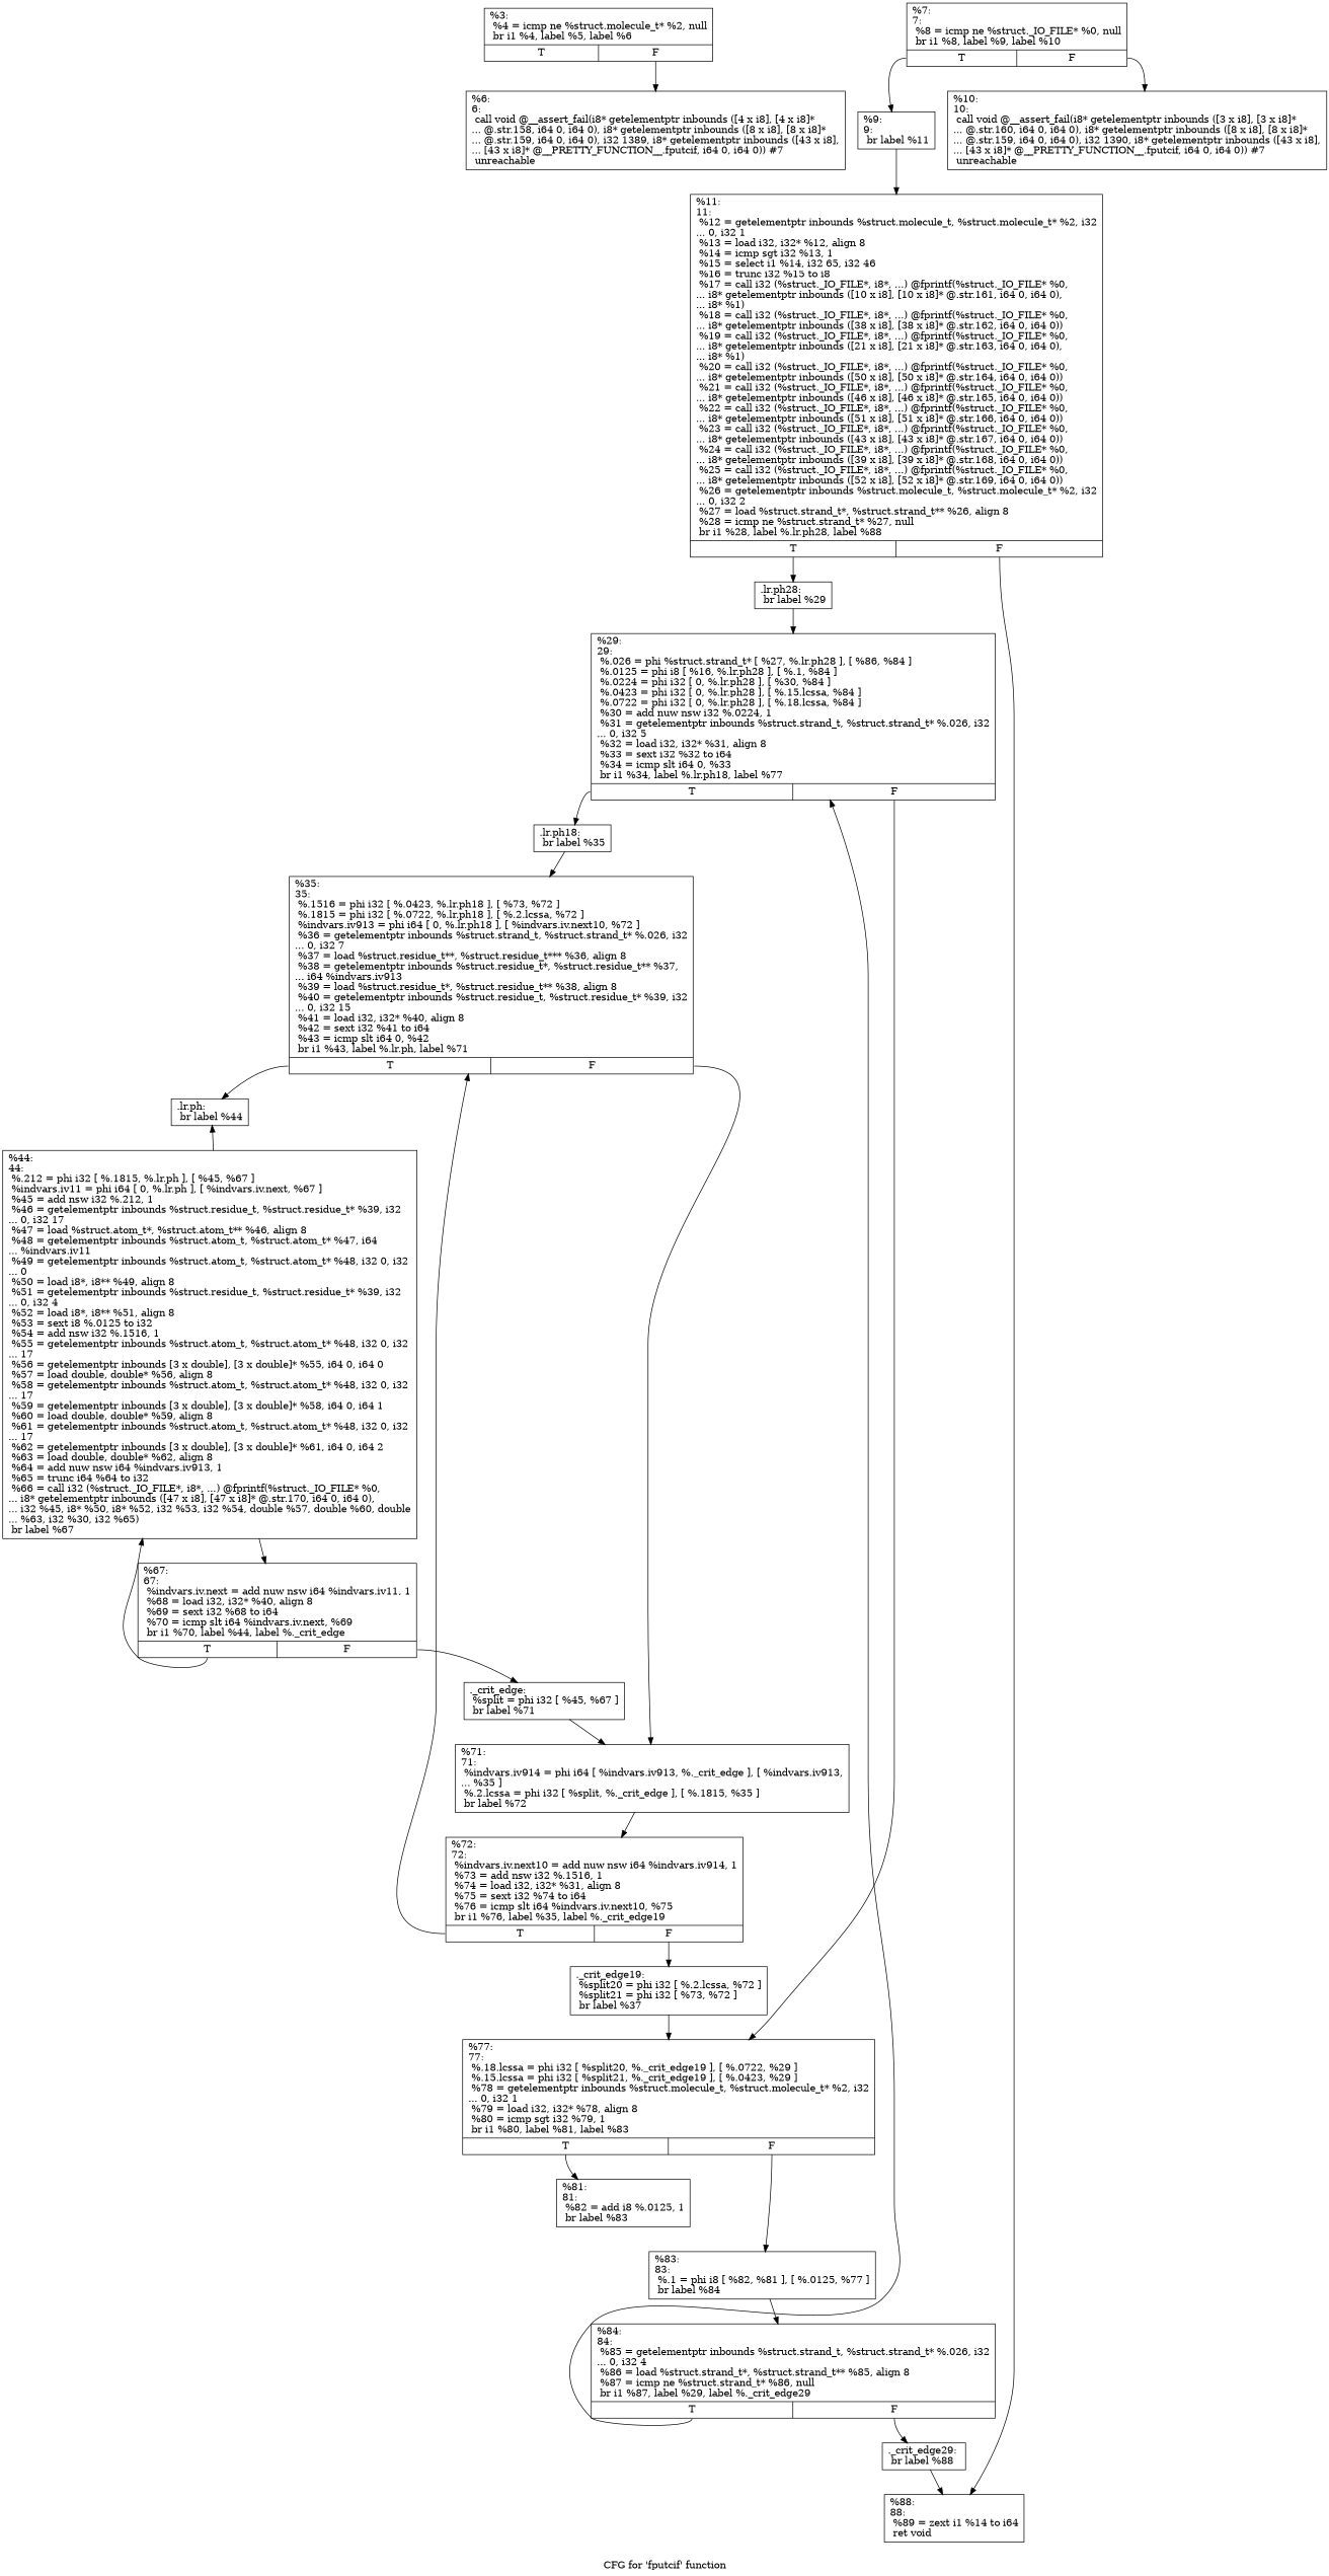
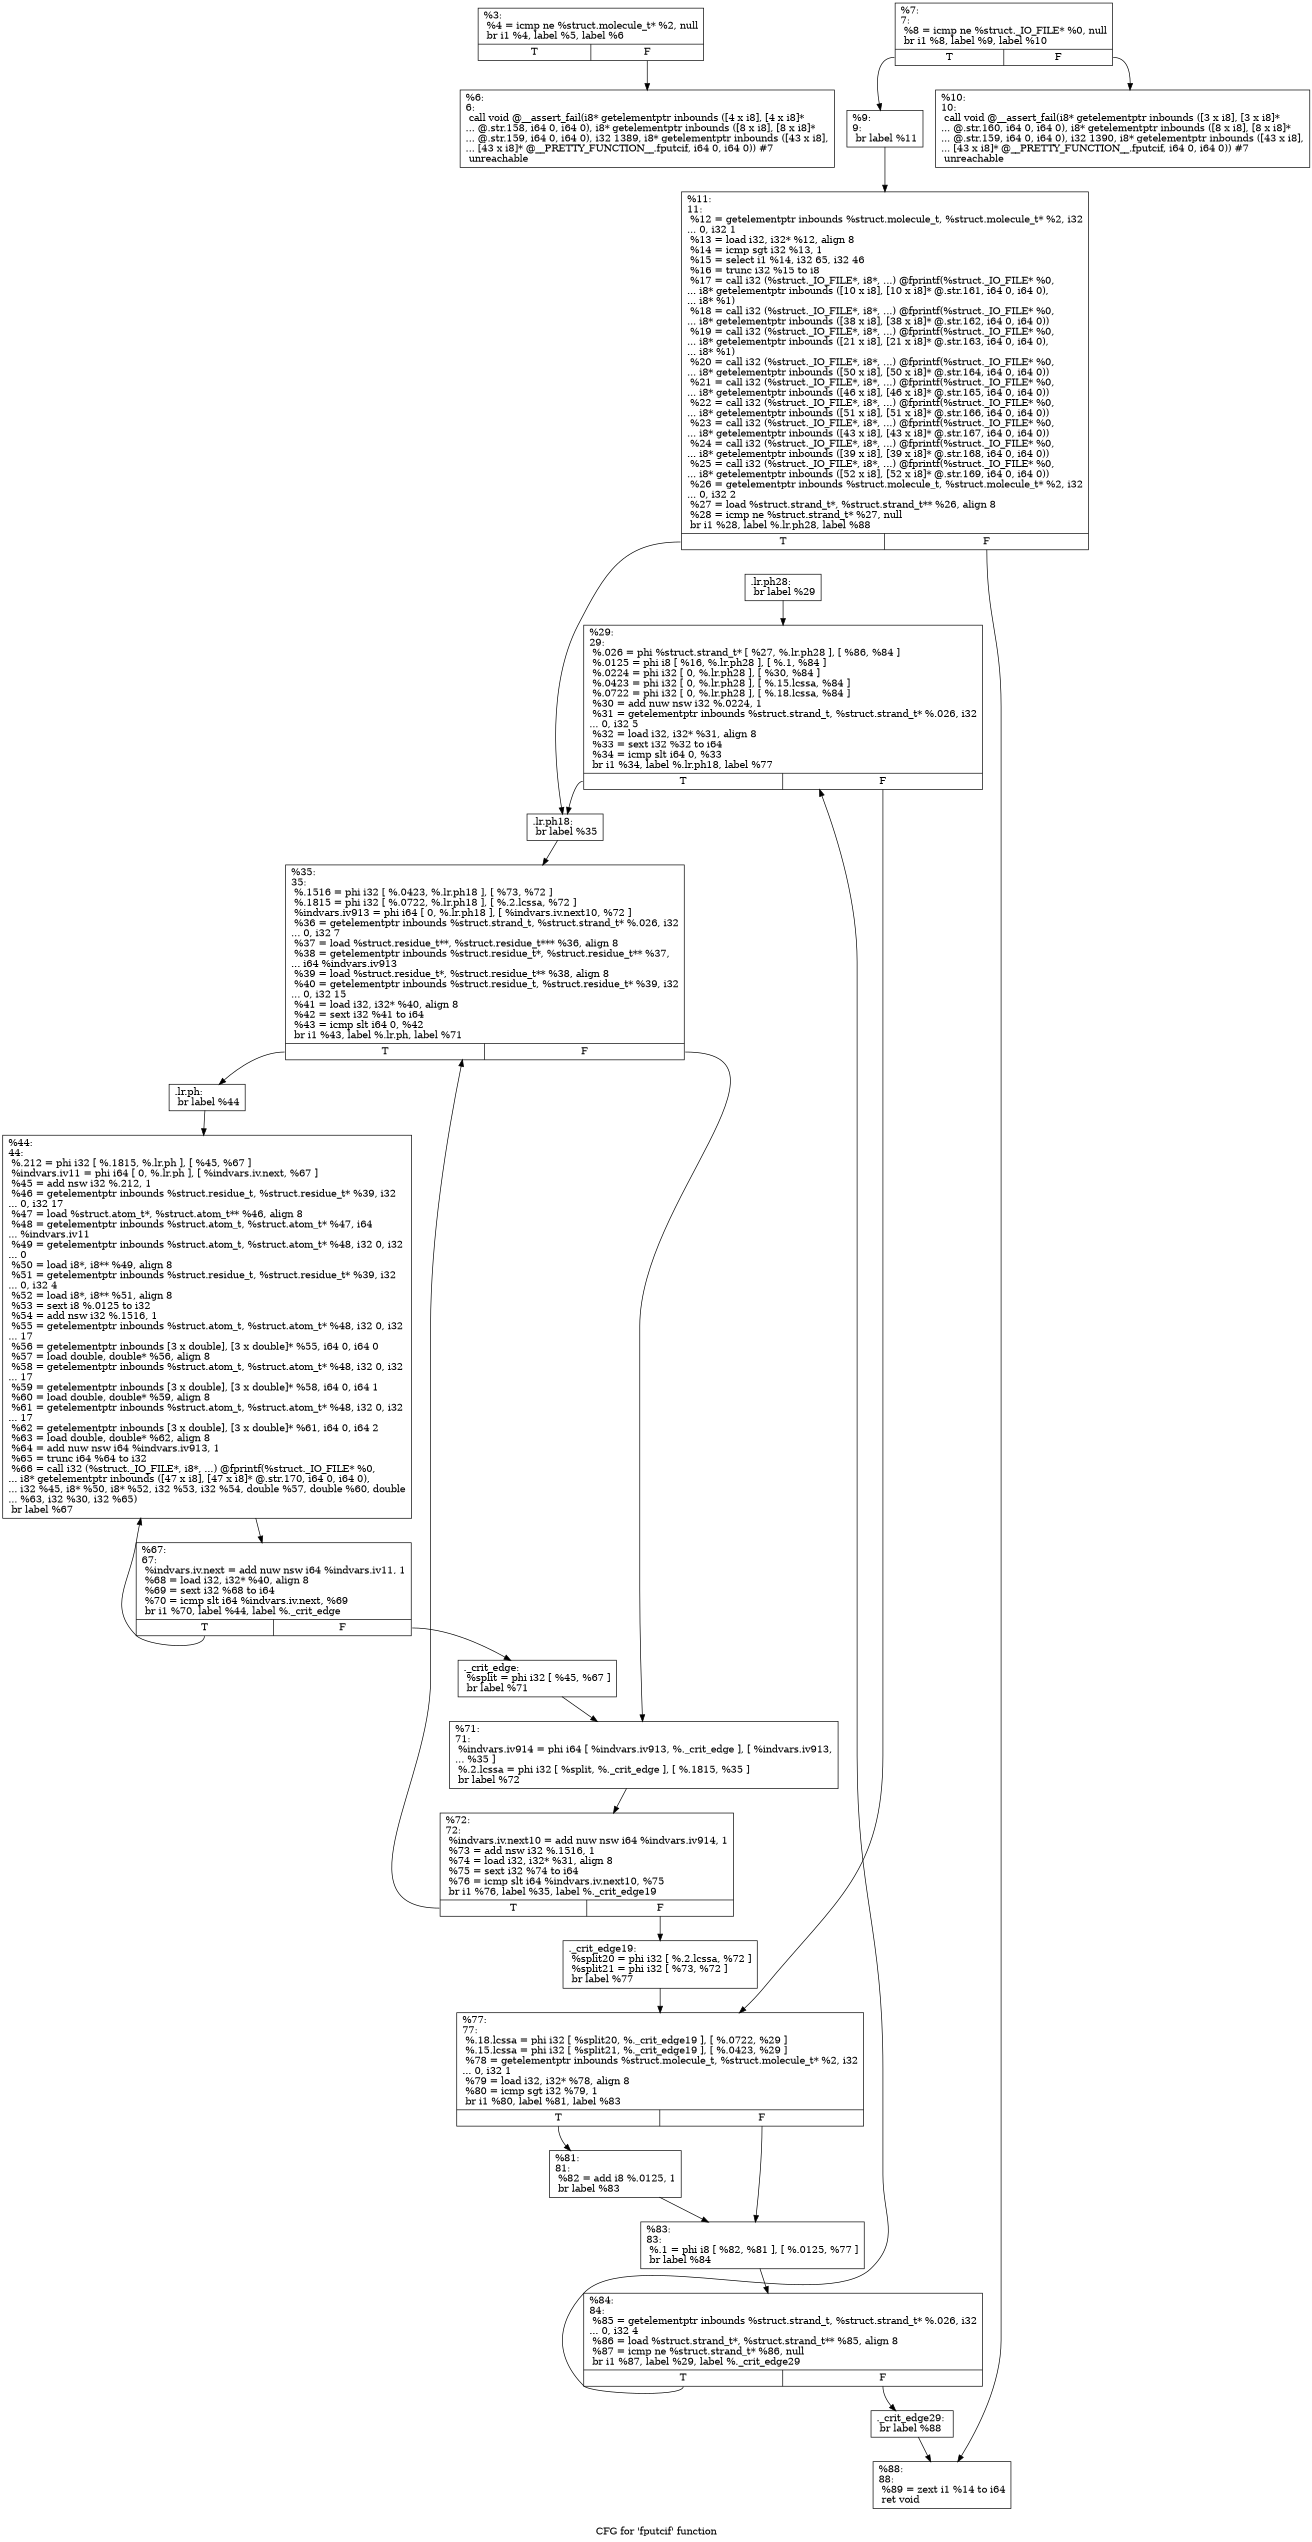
  digraph {
    label="CFG for 'fputcif' function"
    node [shape=record]
    n1 [label="{%3:\l  %4 = icmp ne %struct.molecule_t* %2, null\l  br i1 %4, label %5, label %6\l|{<s0>T|<s1>F}}"]
    n2 [label="{%6:\l6:                                                \l  call void @__assert_fail(i8* getelementptr inbounds ([4 x i8], [4 x i8]*\l... @.str.158, i64 0, i64 0), i8* getelementptr inbounds ([8 x i8], [8 x i8]*\l... @.str.159, i64 0, i64 0), i32 1389, i8* getelementptr inbounds ([43 x i8],\l... [43 x i8]* @__PRETTY_FUNCTION__.fputcif, i64 0, i64 0)) #7\l  unreachable\l}"]
    n3 [label="{%7:\l7:                                                \l  %8 = icmp ne %struct._IO_FILE* %0, null\l  br i1 %8, label %9, label %10\l|{<s0>T|<s1>F}}"]
    n4 [label="{%9:\l9:                                                \l  br label %11\l}"]
    n5 [label="{%10:\l10:                                               \l  call void @__assert_fail(i8* getelementptr inbounds ([3 x i8], [3 x i8]*\l... @.str.160, i64 0, i64 0), i8* getelementptr inbounds ([8 x i8], [8 x i8]*\l... @.str.159, i64 0, i64 0), i32 1390, i8* getelementptr inbounds ([43 x i8],\l... [43 x i8]* @__PRETTY_FUNCTION__.fputcif, i64 0, i64 0)) #7\l  unreachable\l}"]
    n6 [label="{%11:\l11:                                               \l  %12 = getelementptr inbounds %struct.molecule_t, %struct.molecule_t* %2, i32\l... 0, i32 1\l  %13 = load i32, i32* %12, align 8\l  %14 = icmp sgt i32 %13, 1\l  %15 = select i1 %14, i32 65, i32 46\l  %16 = trunc i32 %15 to i8\l  %17 = call i32 (%struct._IO_FILE*, i8*, ...) @fprintf(%struct._IO_FILE* %0,\l... i8* getelementptr inbounds ([10 x i8], [10 x i8]* @.str.161, i64 0, i64 0),\l... i8* %1)\l  %18 = call i32 (%struct._IO_FILE*, i8*, ...) @fprintf(%struct._IO_FILE* %0,\l... i8* getelementptr inbounds ([38 x i8], [38 x i8]* @.str.162, i64 0, i64 0))\l  %19 = call i32 (%struct._IO_FILE*, i8*, ...) @fprintf(%struct._IO_FILE* %0,\l... i8* getelementptr inbounds ([21 x i8], [21 x i8]* @.str.163, i64 0, i64 0),\l... i8* %1)\l  %20 = call i32 (%struct._IO_FILE*, i8*, ...) @fprintf(%struct._IO_FILE* %0,\l... i8* getelementptr inbounds ([50 x i8], [50 x i8]* @.str.164, i64 0, i64 0))\l  %21 = call i32 (%struct._IO_FILE*, i8*, ...) @fprintf(%struct._IO_FILE* %0,\l... i8* getelementptr inbounds ([46 x i8], [46 x i8]* @.str.165, i64 0, i64 0))\l  %22 = call i32 (%struct._IO_FILE*, i8*, ...) @fprintf(%struct._IO_FILE* %0,\l... i8* getelementptr inbounds ([51 x i8], [51 x i8]* @.str.166, i64 0, i64 0))\l  %23 = call i32 (%struct._IO_FILE*, i8*, ...) @fprintf(%struct._IO_FILE* %0,\l... i8* getelementptr inbounds ([43 x i8], [43 x i8]* @.str.167, i64 0, i64 0))\l  %24 = call i32 (%struct._IO_FILE*, i8*, ...) @fprintf(%struct._IO_FILE* %0,\l... i8* getelementptr inbounds ([39 x i8], [39 x i8]* @.str.168, i64 0, i64 0))\l  %25 = call i32 (%struct._IO_FILE*, i8*, ...) @fprintf(%struct._IO_FILE* %0,\l... i8* getelementptr inbounds ([52 x i8], [52 x i8]* @.str.169, i64 0, i64 0))\l  %26 = getelementptr inbounds %struct.molecule_t, %struct.molecule_t* %2, i32\l... 0, i32 2\l  %27 = load %struct.strand_t*, %struct.strand_t** %26, align 8\l  %28 = icmp ne %struct.strand_t* %27, null\l  br i1 %28, label %.lr.ph28, label %88\l|{<s0>T|<s1>F}}"]
    n7 [label="{.lr.ph28:                                         \l  br label %29\l}"]
    n8 [label="{%88:\l88:                                               \l  %89 = zext i1 %14 to i64\l  ret void\l}"]
    n9 [label="{%29:\l29:                                               \l  %.026 = phi %struct.strand_t* [ %27, %.lr.ph28 ], [ %86, %84 ]\l  %.0125 = phi i8 [ %16, %.lr.ph28 ], [ %.1, %84 ]\l  %.0224 = phi i32 [ 0, %.lr.ph28 ], [ %30, %84 ]\l  %.0423 = phi i32 [ 0, %.lr.ph28 ], [ %.15.lcssa, %84 ]\l  %.0722 = phi i32 [ 0, %.lr.ph28 ], [ %.18.lcssa, %84 ]\l  %30 = add nuw nsw i32 %.0224, 1\l  %31 = getelementptr inbounds %struct.strand_t, %struct.strand_t* %.026, i32\l... 0, i32 5\l  %32 = load i32, i32* %31, align 8\l  %33 = sext i32 %32 to i64\l  %34 = icmp slt i64 0, %33\l  br i1 %34, label %.lr.ph18, label %77\l|{<s0>T|<s1>F}}"]
    n10 [label="{.lr.ph18:                                         \l  br label %35\l}"]
    n11 [label="{%77:\l77:                                               \l  %.18.lcssa = phi i32 [ %split20, %._crit_edge19 ], [ %.0722, %29 ]\l  %.15.lcssa = phi i32 [ %split21, %._crit_edge19 ], [ %.0423, %29 ]\l  %78 = getelementptr inbounds %struct.molecule_t, %struct.molecule_t* %2, i32\l... 0, i32 1\l  %79 = load i32, i32* %78, align 8\l  %80 = icmp sgt i32 %79, 1\l  br i1 %80, label %81, label %83\l|{<s0>T|<s1>F}}"]
    n12 [label="{%35:\l35:                                               \l  %.1516 = phi i32 [ %.0423, %.lr.ph18 ], [ %73, %72 ]\l  %.1815 = phi i32 [ %.0722, %.lr.ph18 ], [ %.2.lcssa, %72 ]\l  %indvars.iv913 = phi i64 [ 0, %.lr.ph18 ], [ %indvars.iv.next10, %72 ]\l  %36 = getelementptr inbounds %struct.strand_t, %struct.strand_t* %.026, i32\l... 0, i32 7\l  %37 = load %struct.residue_t**, %struct.residue_t*** %36, align 8\l  %38 = getelementptr inbounds %struct.residue_t*, %struct.residue_t** %37,\l... i64 %indvars.iv913\l  %39 = load %struct.residue_t*, %struct.residue_t** %38, align 8\l  %40 = getelementptr inbounds %struct.residue_t, %struct.residue_t* %39, i32\l... 0, i32 15\l  %41 = load i32, i32* %40, align 8\l  %42 = sext i32 %41 to i64\l  %43 = icmp slt i64 0, %42\l  br i1 %43, label %.lr.ph, label %71\l|{<s0>T|<s1>F}}"]
    n13 [label="{%81:\l81:                                               \l  %82 = add i8 %.0125, 1\l  br label %83\l}"]
    n14 [label="{%83:\l83:                                               \l  %.1 = phi i8 [ %82, %81 ], [ %.0125, %77 ]\l  br label %84\l}"]
    n15 [label="{.lr.ph:                                           \l  br label %44\l}"]
    n16 [label="{%71:\l71:                                               \l  %indvars.iv914 = phi i64 [ %indvars.iv913, %._crit_edge ], [ %indvars.iv913,\l... %35 ]\l  %.2.lcssa = phi i32 [ %split, %._crit_edge ], [ %.1815, %35 ]\l  br label %72\l}"]
    n17 [label="{%84:\l84:                                               \l  %85 = getelementptr inbounds %struct.strand_t, %struct.strand_t* %.026, i32\l... 0, i32 4\l  %86 = load %struct.strand_t*, %struct.strand_t** %85, align 8\l  %87 = icmp ne %struct.strand_t* %86, null\l  br i1 %87, label %29, label %._crit_edge29\l|{<s0>T|<s1>F}}"]
    n18 [label="{%44:\l44:                                               \l  %.212 = phi i32 [ %.1815, %.lr.ph ], [ %45, %67 ]\l  %indvars.iv11 = phi i64 [ 0, %.lr.ph ], [ %indvars.iv.next, %67 ]\l  %45 = add nsw i32 %.212, 1\l  %46 = getelementptr inbounds %struct.residue_t, %struct.residue_t* %39, i32\l... 0, i32 17\l  %47 = load %struct.atom_t*, %struct.atom_t** %46, align 8\l  %48 = getelementptr inbounds %struct.atom_t, %struct.atom_t* %47, i64\l... %indvars.iv11\l  %49 = getelementptr inbounds %struct.atom_t, %struct.atom_t* %48, i32 0, i32\l... 0\l  %50 = load i8*, i8** %49, align 8\l  %51 = getelementptr inbounds %struct.residue_t, %struct.residue_t* %39, i32\l... 0, i32 4\l  %52 = load i8*, i8** %51, align 8\l  %53 = sext i8 %.0125 to i32\l  %54 = add nsw i32 %.1516, 1\l  %55 = getelementptr inbounds %struct.atom_t, %struct.atom_t* %48, i32 0, i32\l... 17\l  %56 = getelementptr inbounds [3 x double], [3 x double]* %55, i64 0, i64 0\l  %57 = load double, double* %56, align 8\l  %58 = getelementptr inbounds %struct.atom_t, %struct.atom_t* %48, i32 0, i32\l... 17\l  %59 = getelementptr inbounds [3 x double], [3 x double]* %58, i64 0, i64 1\l  %60 = load double, double* %59, align 8\l  %61 = getelementptr inbounds %struct.atom_t, %struct.atom_t* %48, i32 0, i32\l... 17\l  %62 = getelementptr inbounds [3 x double], [3 x double]* %61, i64 0, i64 2\l  %63 = load double, double* %62, align 8\l  %64 = add nuw nsw i64 %indvars.iv913, 1\l  %65 = trunc i64 %64 to i32\l  %66 = call i32 (%struct._IO_FILE*, i8*, ...) @fprintf(%struct._IO_FILE* %0,\l... i8* getelementptr inbounds ([47 x i8], [47 x i8]* @.str.170, i64 0, i64 0),\l... i32 %45, i8* %50, i8* %52, i32 %53, i32 %54, double %57, double %60, double\l... %63, i32 %30, i32 %65)\l  br label %67\l}"]
    n19 [label="{%72:\l72:                                               \l  %indvars.iv.next10 = add nuw nsw i64 %indvars.iv914, 1\l  %73 = add nsw i32 %.1516, 1\l  %74 = load i32, i32* %31, align 8\l  %75 = sext i32 %74 to i64\l  %76 = icmp slt i64 %indvars.iv.next10, %75\l  br i1 %76, label %35, label %._crit_edge19\l|{<s0>T|<s1>F}}"]
    n20 [label="{%67:\l67:                                               \l  %indvars.iv.next = add nuw nsw i64 %indvars.iv11, 1\l  %68 = load i32, i32* %40, align 8\l  %69 = sext i32 %68 to i64\l  %70 = icmp slt i64 %indvars.iv.next, %69\l  br i1 %70, label %44, label %._crit_edge\l|{<s0>T|<s1>F}}"]
-   n21 [label="{._crit_edge19:                                    \l  %split20 = phi i32 [ %.2.lcssa, %72 ]\l  %split21 = phi i32 [ %73, %72 ]\l  br label %37\l}"]
+   n21 [label="{._crit_edge19:                                    \l  %split20 = phi i32 [ %.2.lcssa, %72 ]\l  %split21 = phi i32 [ %73, %72 ]\l  br label %77\l}"]
    n22 [label="{._crit_edge:                                      \l  %split = phi i32 [ %45, %67 ]\l  br label %71\l}"]
    n23 [label="{._crit_edge29:                                    \l  br label %88\l}"]
    n1 -> n2 [tailport=s1]
    n3 -> n4 [tailport=s0]
    n3 -> n5 [tailport=s1]
    n4 -> n6
-   n6 -> n7 [tailport=s0]
+   n6 -> n10 [tailport=s0]
    n6 -> n8 [tailport=s1]
    n7 -> n9
    n9 -> n10 [tailport=s0]
    n9 -> n11 [tailport=s1]
    n10 -> n12
    n11 -> n13 [tailport=s0]
    n11 -> n14 [tailport=s1]
    n12 -> n15 [tailport=s0]
    n12 -> n16 [tailport=s1]
+   n13 -> n14
    n14 -> n17
-   n18 -> n15
+   n15 -> n18
    n16 -> n19
    n17 -> n9 [tailport=s0]
    n17 -> n23 [tailport=s1]
    n18 -> n20
    n19 -> n12 [tailport=s0]
    n19 -> n21 [tailport=s1]
    n20 -> n18 [tailport=s0]
    n20 -> n22 [tailport=s1]
    n21 -> n11
    n22 -> n16
    n23 -> n8
  }
